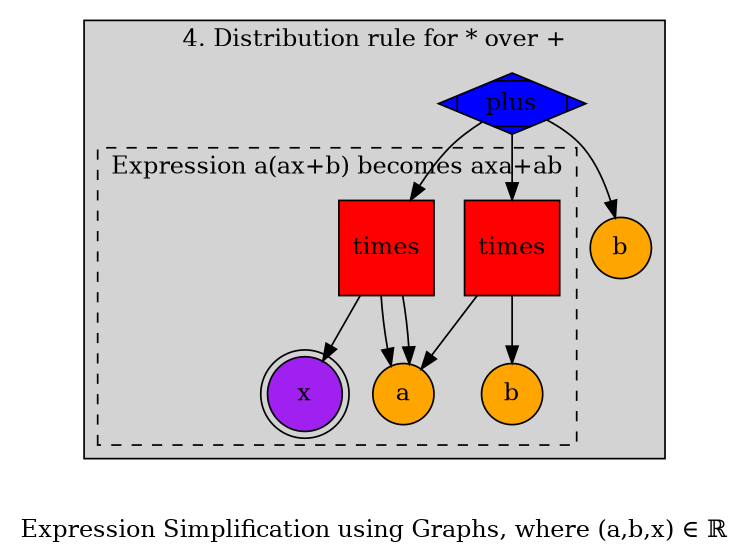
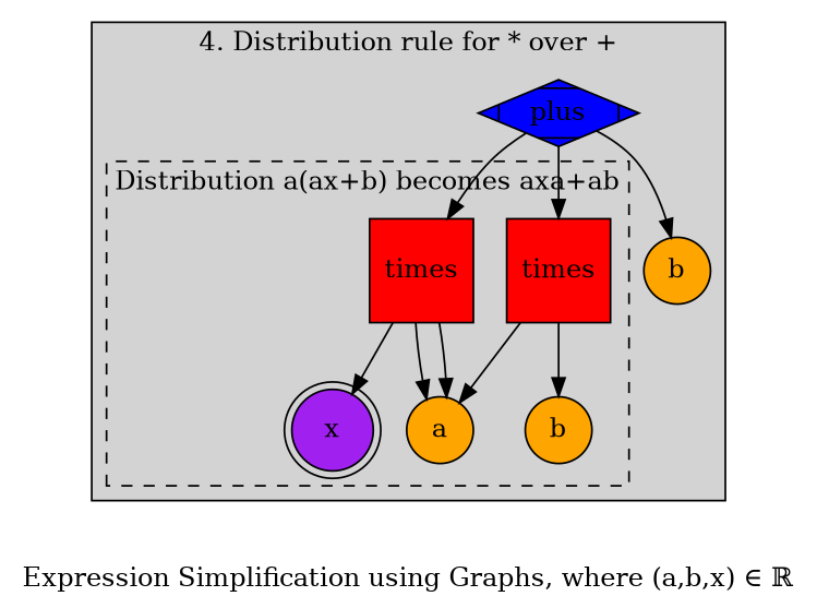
  digraph {
    label="Expression Simplification using Graphs, where (a,b,x) ∈ ℝ"
    shape=rectangle
    style=filled
    node [fillcolor=orange shape=circle style=filled]
    n1 [fillcolor=red label=times shape=square]
    n2 [label=a]
    n3 [label=b]
    n4 [fillcolor=red label=times shape=square]
    n5 [fillcolor=purple label=x shape=doublecircle]
    n6 [fillcolor=blue label=plus shape=Mdiamond]
    n7 [label=b]
    subgraph cluster_1 {
      label="4. Distribution rule for * over +"
      n6
      n7
      subgraph cluster_2 {
-       label="Expression a(ax+b) becomes axa+ab"
+       label="Distribution a(ax+b) becomes axa+ab"
        style=dashed
        n1
        n2
        n3
        n4
        n5
      }
    }
    n1 -> n2
    n1 -> n3
    n4 -> n2
    n4 -> n2
    n4 -> n5
    n6 -> n1
    n6 -> n4
    n6 -> n7
  }
